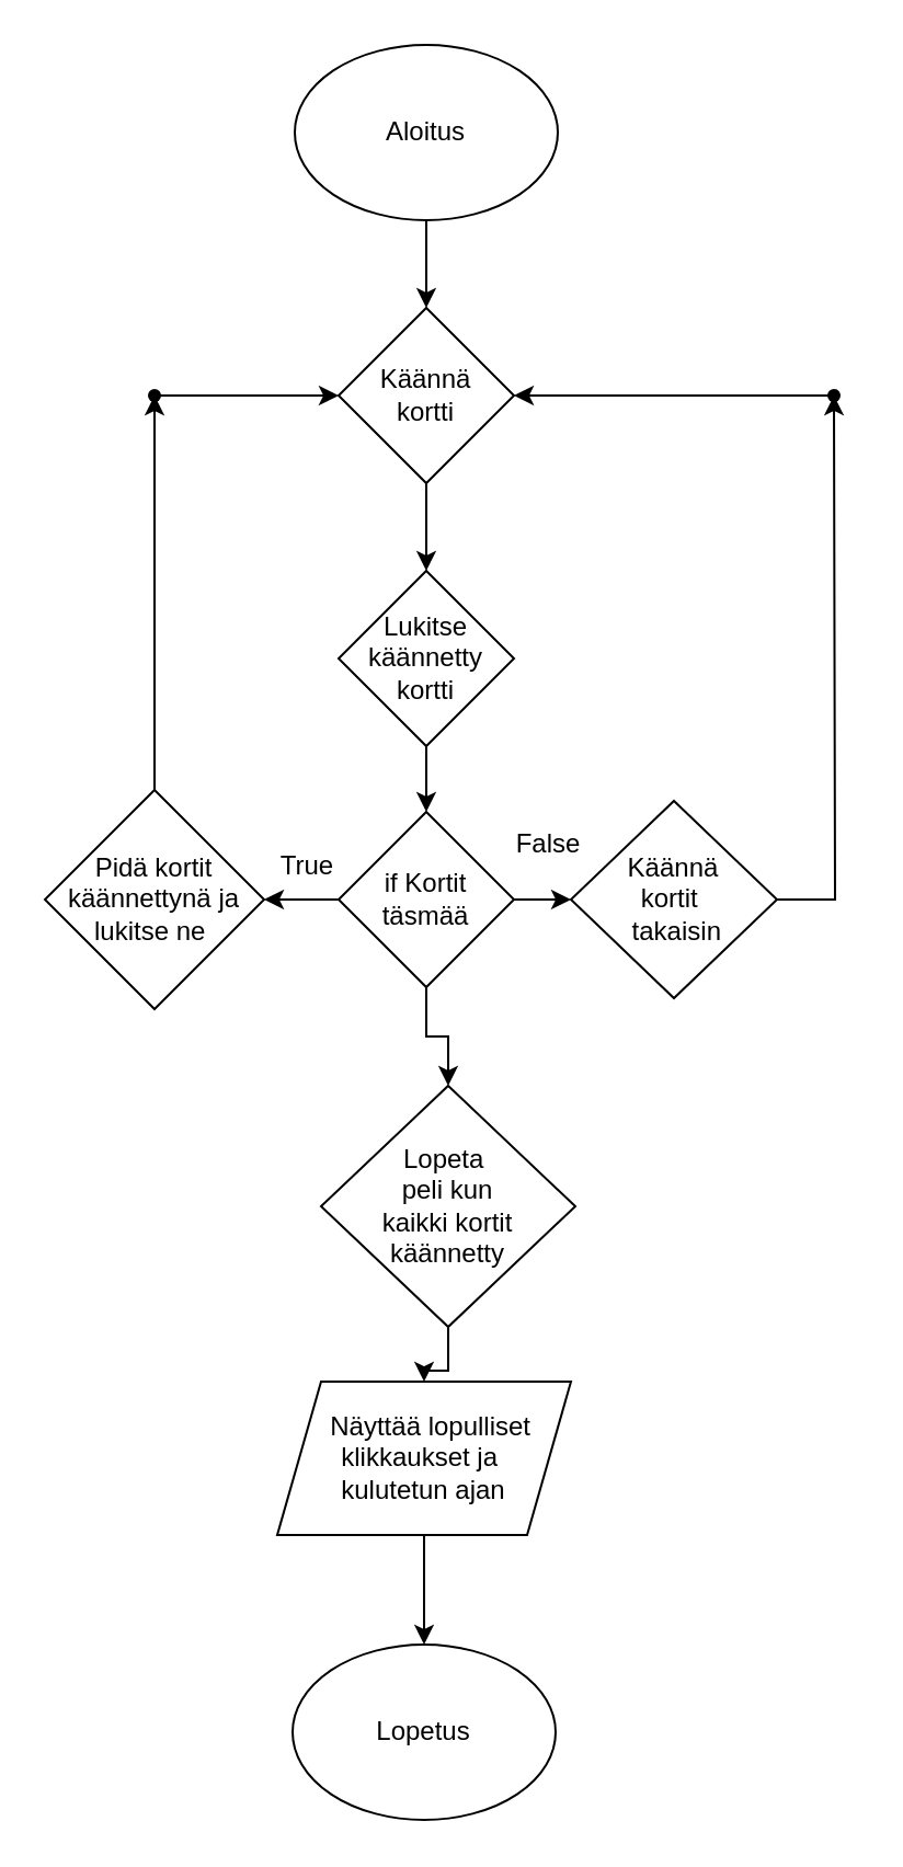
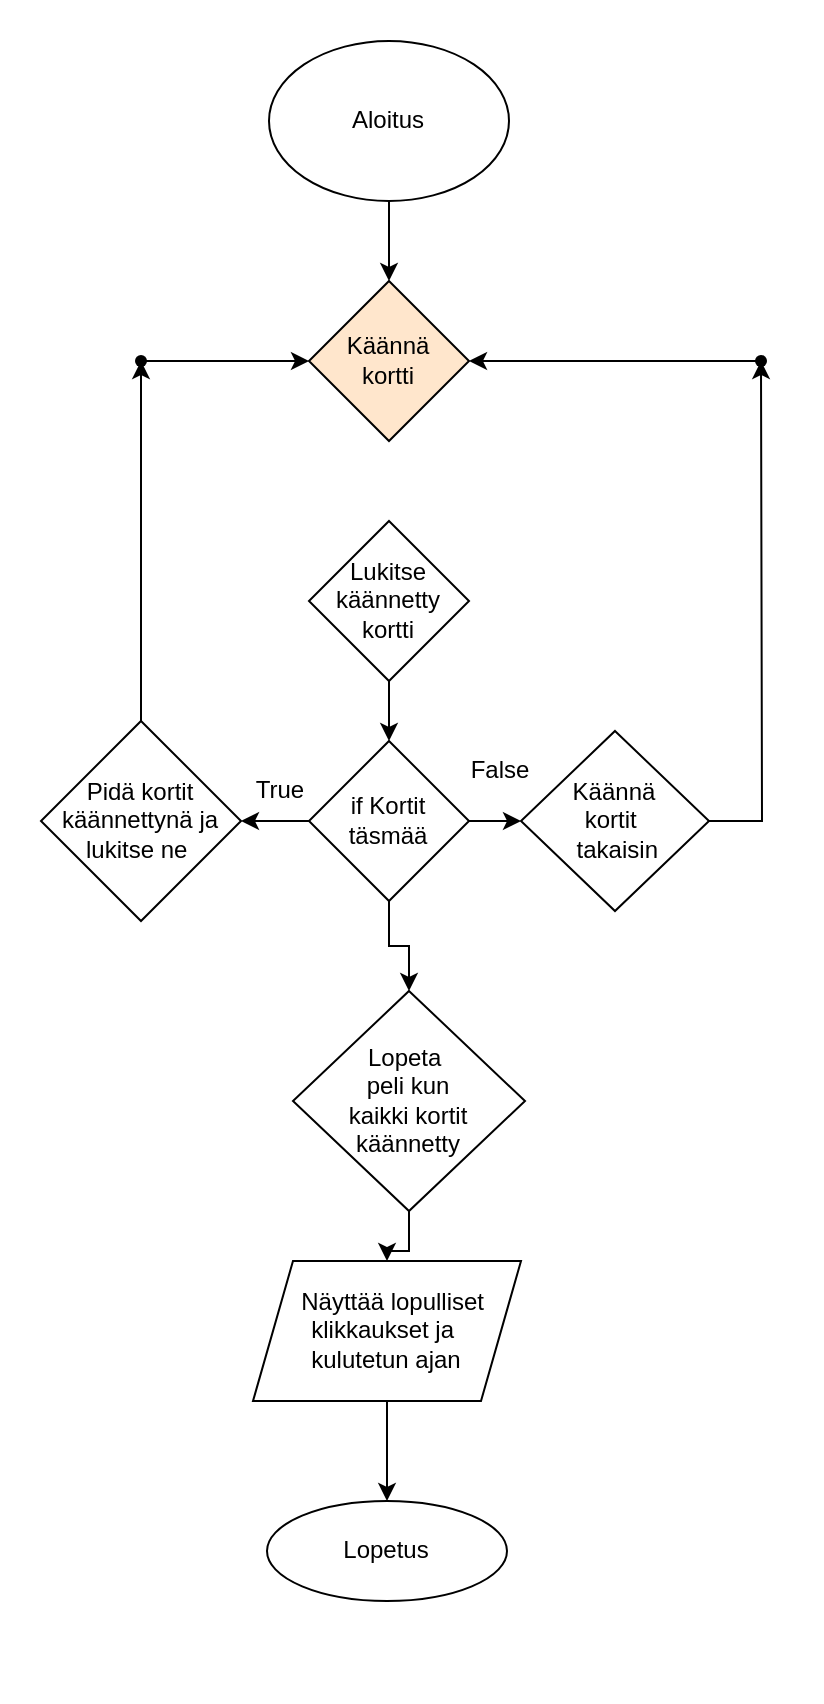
  <mxCell id="0" />
  <mxCell id="1" parent="0" />
  <mxCell id="2" value="" style="edgeStyle=orthogonalEdgeStyle;rounded=0;orthogonalLoop=1;jettySize=auto;html=1;" edge="1" parent="1" source="3"><mxGeometry relative="1" as="geometry"><mxPoint x="194" y="140" as="targetPoint" /></mxGeometry></mxCell>
  <mxCell id="3" value="Aloitus" style="ellipse;whiteSpace=wrap;html=1;" vertex="1" parent="1"><mxGeometry x="134" y="20" width="120" height="80" as="geometry" /></mxCell>
  <mxCell id="4" value="" style="edgeStyle=orthogonalEdgeStyle;rounded=0;orthogonalLoop=1;jettySize=auto;html=1;" edge="1" parent="1" source="5" target="13"><mxGeometry relative="1" as="geometry" /></mxCell>
  <mxCell id="5" value="Lukitse käännetty kortti" style="rhombus;whiteSpace=wrap;html=1;" vertex="1" parent="1"><mxGeometry x="154" y="260" width="80" height="80" as="geometry" /></mxCell>
- <mxCell id="6" value="" style="edgeStyle=orthogonalEdgeStyle;rounded=0;orthogonalLoop=1;jettySize=auto;html=1;" edge="1" parent="1" source="7" target="5"><mxGeometry relative="1" as="geometry" /></mxCell>
- <mxCell id="7" value="Käännä&lt;div&gt;kortti&lt;/div&gt;" style="rhombus;whiteSpace=wrap;html=1;" vertex="1" parent="1"><mxGeometry x="154" y="140" width="80" height="80" as="geometry" /></mxCell>
+ <mxCell id="7" value="Käännä&lt;div&gt;kortti&lt;/div&gt;" style="rhombus;whiteSpace=wrap;html=1;fillColor=#ffe6cc;" vertex="1" parent="1"><mxGeometry x="154" y="140" width="80" height="80" as="geometry" /></mxCell>
  <mxCell id="8" value="" style="edgeStyle=orthogonalEdgeStyle;rounded=0;orthogonalLoop=1;jettySize=auto;html=1;" edge="1" parent="1" source="9" target="21"><mxGeometry relative="1" as="geometry" /></mxCell>
  <mxCell id="9" value="Pidä kortit käännettynä ja lukitse ne&amp;nbsp;" style="rhombus;whiteSpace=wrap;html=1;" vertex="1" parent="1"><mxGeometry x="20" y="360" width="100" height="100" as="geometry" /></mxCell>
  <mxCell id="10" value="" style="edgeStyle=orthogonalEdgeStyle;rounded=0;orthogonalLoop=1;jettySize=auto;html=1;" edge="1" parent="1" source="13" target="9"><mxGeometry relative="1" as="geometry" /></mxCell>
  <mxCell id="11" value="" style="edgeStyle=orthogonalEdgeStyle;rounded=0;orthogonalLoop=1;jettySize=auto;html=1;" edge="1" parent="1" source="13" target="16"><mxGeometry relative="1" as="geometry" /></mxCell>
  <mxCell id="12" value="" style="edgeStyle=orthogonalEdgeStyle;rounded=0;orthogonalLoop=1;jettySize=auto;html=1;" edge="1" parent="1" source="13" target="23"><mxGeometry relative="1" as="geometry" /></mxCell>
  <mxCell id="13" value="if Kortit täsmää" style="rhombus;whiteSpace=wrap;html=1;" vertex="1" parent="1"><mxGeometry x="154" y="370" width="80" height="80" as="geometry" /></mxCell>
  <mxCell id="14" value="True" style="text;html=1;align=center;verticalAlign=middle;whiteSpace=wrap;rounded=0;" vertex="1" parent="1"><mxGeometry x="110" y="380" width="60" height="30" as="geometry" /></mxCell>
  <mxCell id="15" value="" style="edgeStyle=orthogonalEdgeStyle;rounded=0;orthogonalLoop=1;jettySize=auto;html=1;" edge="1" parent="1" source="16"><mxGeometry relative="1" as="geometry"><mxPoint x="380" y="180" as="targetPoint" /></mxGeometry></mxCell>
  <mxCell id="16" value="&amp;nbsp;Käännä&amp;nbsp;&lt;div&gt;kortit&amp;nbsp;&lt;/div&gt;&lt;div&gt;&amp;nbsp;takaisin&lt;/div&gt;" style="rhombus;whiteSpace=wrap;html=1;" vertex="1" parent="1"><mxGeometry x="260" y="365" width="94" height="90" as="geometry" /></mxCell>
  <mxCell id="17" value="False" style="text;html=1;align=center;verticalAlign=middle;whiteSpace=wrap;rounded=0;" vertex="1" parent="1"><mxGeometry x="220" y="370" width="60" height="30" as="geometry" /></mxCell>
  <mxCell id="18" value="" style="edgeStyle=orthogonalEdgeStyle;rounded=0;orthogonalLoop=1;jettySize=auto;html=1;" edge="1" parent="1" source="19" target="7"><mxGeometry relative="1" as="geometry" /></mxCell>
  <mxCell id="19" value="" style="shape=waypoint;sketch=0;size=6;pointerEvents=1;points=[];fillColor=default;resizable=0;rotatable=0;perimeter=centerPerimeter;snapToPoint=1;" vertex="1" parent="1"><mxGeometry x="370" y="170" width="20" height="20" as="geometry" /></mxCell>
  <mxCell id="20" value="" style="edgeStyle=orthogonalEdgeStyle;rounded=0;orthogonalLoop=1;jettySize=auto;html=1;" edge="1" parent="1" source="21" target="7"><mxGeometry relative="1" as="geometry" /></mxCell>
  <mxCell id="21" value="" style="shape=waypoint;sketch=0;size=6;pointerEvents=1;points=[];fillColor=default;resizable=0;rotatable=0;perimeter=centerPerimeter;snapToPoint=1;" vertex="1" parent="1"><mxGeometry x="60" y="170" width="20" height="20" as="geometry" /></mxCell>
  <mxCell id="22" value="" style="edgeStyle=orthogonalEdgeStyle;rounded=0;orthogonalLoop=1;jettySize=auto;html=1;" edge="1" parent="1" source="23" target="26"><mxGeometry relative="1" as="geometry" /></mxCell>
  <mxCell id="23" value="Lopeta&amp;nbsp;&lt;div&gt;peli kun&lt;/div&gt;&lt;div&gt;kaikki kortit käännetty&lt;/div&gt;" style="rhombus;whiteSpace=wrap;html=1;" vertex="1" parent="1"><mxGeometry x="146" y="495" width="116" height="110" as="geometry" /></mxCell>
- <mxCell id="24" value="Lopetus" style="ellipse;whiteSpace=wrap;html=1;" vertex="1" parent="1"><mxGeometry x="133" y="750" width="120" height="80" as="geometry" /></mxCell>
+ <mxCell id="24" value="Lopetus" style="ellipse;whiteSpace=wrap;html=1;" vertex="1" parent="1"><mxGeometry x="133" y="750" width="120" height="50" as="geometry" /></mxCell>
  <mxCell id="25" value="" style="edgeStyle=orthogonalEdgeStyle;rounded=0;orthogonalLoop=1;jettySize=auto;html=1;" edge="1" parent="1" source="26" target="24"><mxGeometry relative="1" as="geometry" /></mxCell>
  <mxCell id="26" value="&amp;nbsp; Näyttää lopulliset klikkaukset ja&amp;nbsp;&lt;div&gt;kulutetun ajan&lt;/div&gt;" style="shape=parallelogram;perimeter=parallelogramPerimeter;whiteSpace=wrap;html=1;fixedSize=1;" vertex="1" parent="1"><mxGeometry x="126" y="630" width="134" height="70" as="geometry" /></mxCell>
